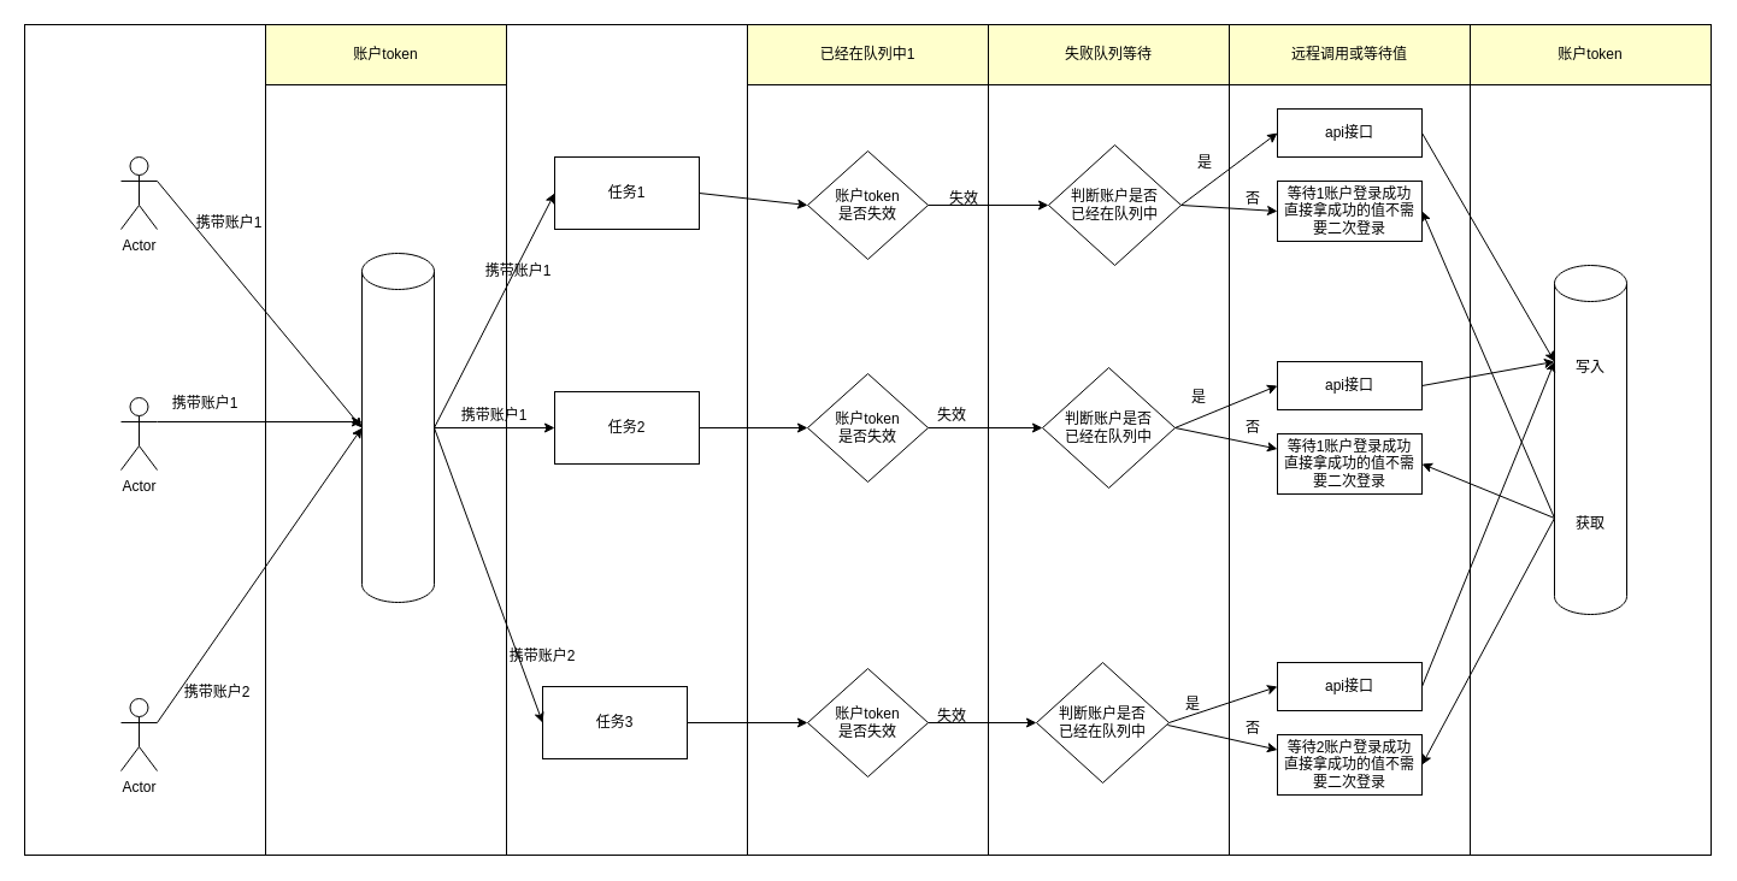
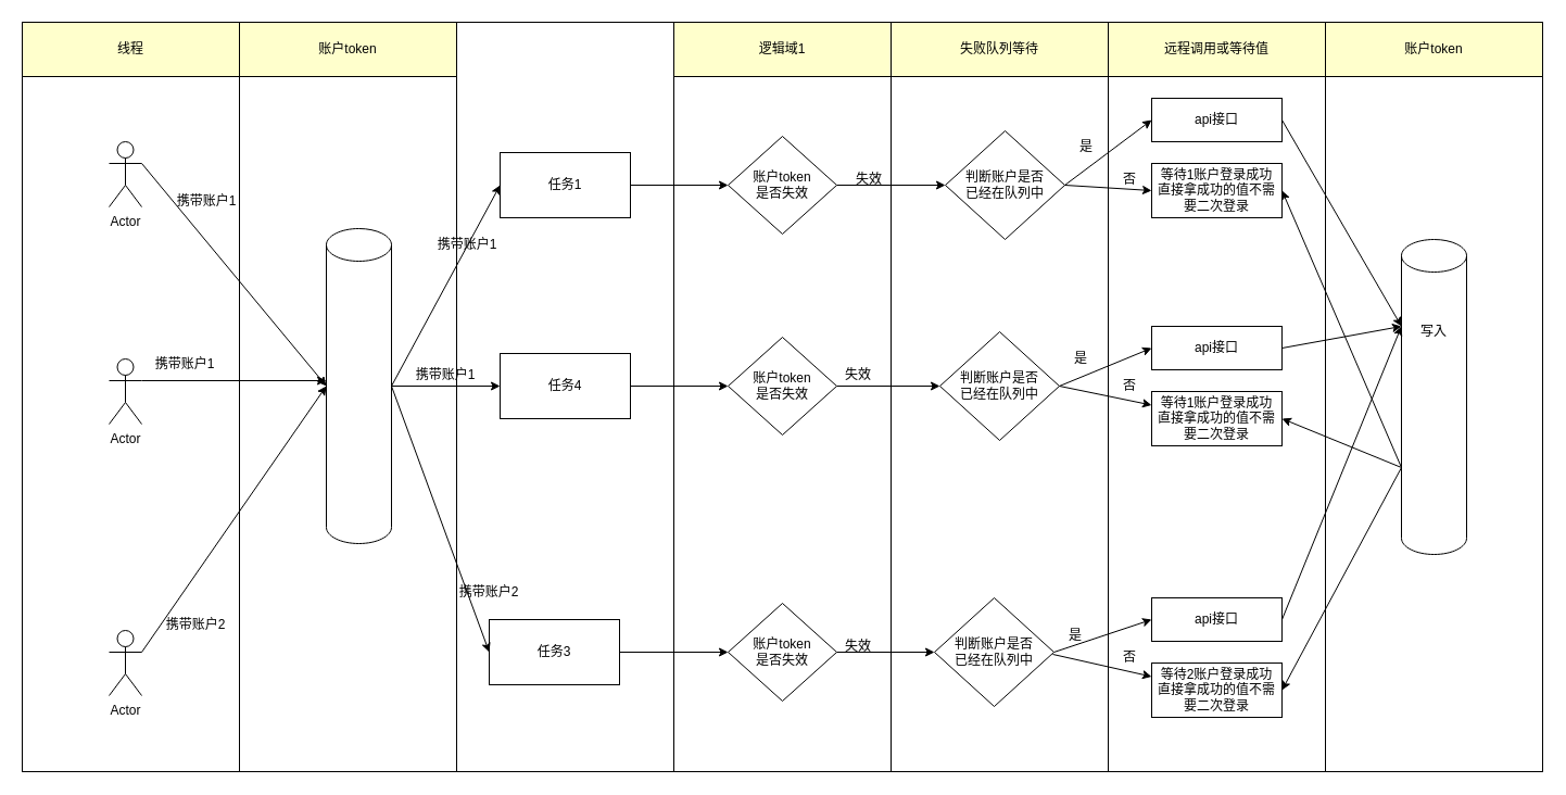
  <mxCell id="0" />
  <mxCell id="1" parent="0" />
  <mxCell id="2" value="" style="rounded=0;whiteSpace=wrap;html=1;" parent="1" vertex="1"><mxGeometry x="20" y="20" width="1190" height="690" as="geometry" /></mxCell>
  <mxCell id="3" value="" style="group" parent="1" vertex="1" connectable="0"><mxGeometry x="220" y="20" width="200" height="690" as="geometry" /></mxCell>
  <mxCell id="4" value="" style="rounded=0;whiteSpace=wrap;html=1;" parent="3" vertex="1"><mxGeometry width="200" height="690" as="geometry" /></mxCell>
  <mxCell id="5" value="" style="shape=cylinder3;whiteSpace=wrap;html=1;boundedLbl=1;backgroundOutline=1;size=15;fillColor=#FFFFFF;gradientColor=none;" parent="3" vertex="1"><mxGeometry x="80" y="190" width="60" height="290" as="geometry" /></mxCell>
  <mxCell id="6" value="账户token" style="rounded=0;whiteSpace=wrap;html=1;fillColor=#FFFFCC;" parent="3" vertex="1"><mxGeometry width="200" height="50" as="geometry" /></mxCell>
  <mxCell id="7" value="" style="group" parent="1" vertex="1" connectable="0"><mxGeometry x="620" y="20" width="200" height="690" as="geometry" /></mxCell>
  <mxCell id="8" value="" style="rounded=0;whiteSpace=wrap;html=1;" parent="7" vertex="1"><mxGeometry width="200" height="690" as="geometry" /></mxCell>
- <mxCell id="9" value="已经在队列中1" style="rounded=0;whiteSpace=wrap;html=1;fillColor=#FFFFCC;" parent="7" vertex="1"><mxGeometry width="200" height="50" as="geometry" /></mxCell>
+ <mxCell id="9" value="逻辑域1" style="rounded=0;whiteSpace=wrap;html=1;fillColor=#FFFFCC;" parent="7" vertex="1"><mxGeometry width="200" height="50" as="geometry" /></mxCell>
  <mxCell id="10" value="账户token&lt;br&gt;是否失效" style="rhombus;whiteSpace=wrap;html=1;fillColor=#FFFFFF;gradientColor=none;" parent="7" vertex="1"><mxGeometry x="50" y="105" width="100" height="90" as="geometry" /></mxCell>
  <mxCell id="11" value="账户token&lt;br&gt;是否失效" style="rhombus;whiteSpace=wrap;html=1;fillColor=#FFFFFF;gradientColor=none;" parent="7" vertex="1"><mxGeometry x="50" y="290" width="100" height="90" as="geometry" /></mxCell>
  <mxCell id="12" value="账户token&lt;br&gt;是否失效" style="rhombus;whiteSpace=wrap;html=1;fillColor=#FFFFFF;gradientColor=none;" parent="7" vertex="1"><mxGeometry x="50" y="535" width="100" height="90" as="geometry" /></mxCell>
  <mxCell id="13" value="失效" style="text;html=1;strokeColor=none;fillColor=none;align=center;verticalAlign=middle;whiteSpace=wrap;rounded=0;" parent="7" vertex="1"><mxGeometry x="140" y="310" width="60" height="30" as="geometry" /></mxCell>
  <mxCell id="14" value="失效" style="text;html=1;strokeColor=none;fillColor=none;align=center;verticalAlign=middle;whiteSpace=wrap;rounded=0;" parent="7" vertex="1"><mxGeometry x="140" y="560" width="60" height="30" as="geometry" /></mxCell>
  <mxCell id="15" value="" style="group" parent="1" vertex="1" connectable="0"><mxGeometry x="820" y="20" width="200" height="690" as="geometry" /></mxCell>
  <mxCell id="16" value="" style="rounded=0;whiteSpace=wrap;html=1;" parent="15" vertex="1"><mxGeometry width="200" height="690" as="geometry" /></mxCell>
  <mxCell id="17" value="失败队列等待" style="rounded=0;whiteSpace=wrap;html=1;fillColor=#FFFFCC;" parent="15" vertex="1"><mxGeometry width="200" height="50" as="geometry" /></mxCell>
  <mxCell id="18" value="判断账户是否&lt;br&gt;已经在队列中" style="rhombus;whiteSpace=wrap;html=1;fillColor=#FFFFFF;gradientColor=none;" parent="15" vertex="1"><mxGeometry x="50" y="100" width="110" height="100" as="geometry" /></mxCell>
  <mxCell id="19" value="判断账户是否&lt;br&gt;已经在队列中" style="rhombus;whiteSpace=wrap;html=1;fillColor=#FFFFFF;gradientColor=none;" parent="15" vertex="1"><mxGeometry x="45" y="285" width="110" height="100" as="geometry" /></mxCell>
  <mxCell id="20" value="判断账户是否&lt;br&gt;已经在队列中" style="rhombus;whiteSpace=wrap;html=1;fillColor=#FFFFFF;gradientColor=none;" parent="15" vertex="1"><mxGeometry x="40" y="530" width="110" height="100" as="geometry" /></mxCell>
  <mxCell id="21" value="失效" style="text;html=1;strokeColor=none;fillColor=none;align=center;verticalAlign=middle;whiteSpace=wrap;rounded=0;" parent="15" vertex="1"><mxGeometry x="-50" y="130" width="60" height="30" as="geometry" /></mxCell>
  <mxCell id="22" value="是" style="text;html=1;strokeColor=none;fillColor=none;align=center;verticalAlign=middle;whiteSpace=wrap;rounded=0;" parent="15" vertex="1"><mxGeometry x="150" y="300" width="50" height="20" as="geometry" /></mxCell>
  <mxCell id="23" value="是" style="text;html=1;strokeColor=none;fillColor=none;align=center;verticalAlign=middle;whiteSpace=wrap;rounded=0;" parent="15" vertex="1"><mxGeometry x="140" y="550" width="60" height="30" as="geometry" /></mxCell>
  <mxCell id="24" value="" style="group" parent="1" vertex="1" connectable="0"><mxGeometry x="1020" y="20" width="200" height="690" as="geometry" /></mxCell>
  <mxCell id="25" value="" style="rounded=0;whiteSpace=wrap;html=1;" parent="24" vertex="1"><mxGeometry width="200" height="690" as="geometry" /></mxCell>
  <mxCell id="26" value="远程调用或等待值" style="rounded=0;whiteSpace=wrap;html=1;fillColor=#FFFFCC;" parent="24" vertex="1"><mxGeometry width="200" height="50" as="geometry" /></mxCell>
  <mxCell id="27" value="api接口" style="rounded=0;whiteSpace=wrap;html=1;fillColor=#FFFFFF;gradientColor=none;" parent="24" vertex="1"><mxGeometry x="40" y="70" width="120" height="40" as="geometry" /></mxCell>
  <mxCell id="28" value="等待1账户登录成功&lt;br&gt;直接拿成功的值不需要二次登录" style="rounded=0;whiteSpace=wrap;html=1;fillColor=#FFFFFF;gradientColor=none;" parent="24" vertex="1"><mxGeometry x="40" y="130" width="120" height="50" as="geometry" /></mxCell>
  <mxCell id="29" value="是" style="text;html=1;strokeColor=none;fillColor=none;align=center;verticalAlign=middle;whiteSpace=wrap;rounded=0;" parent="24" vertex="1"><mxGeometry x="-50" y="100" width="60" height="30" as="geometry" /></mxCell>
  <mxCell id="30" value="api接口" style="rounded=0;whiteSpace=wrap;html=1;fillColor=#FFFFFF;gradientColor=none;" parent="24" vertex="1"><mxGeometry x="40" y="280" width="120" height="40" as="geometry" /></mxCell>
  <mxCell id="31" value="api接口" style="rounded=0;whiteSpace=wrap;html=1;fillColor=#FFFFFF;gradientColor=none;" parent="24" vertex="1"><mxGeometry x="40" y="530" width="120" height="40" as="geometry" /></mxCell>
  <mxCell id="32" value="否" style="text;html=1;strokeColor=none;fillColor=none;align=center;verticalAlign=middle;whiteSpace=wrap;rounded=0;" parent="24" vertex="1"><mxGeometry x="-10" y="130" width="60" height="30" as="geometry" /></mxCell>
  <mxCell id="33" value="等待1账户登录成功&lt;br&gt;直接拿成功的值不需要二次登录" style="rounded=0;whiteSpace=wrap;html=1;fillColor=#FFFFFF;gradientColor=none;" parent="24" vertex="1"><mxGeometry x="40" y="340" width="120" height="50" as="geometry" /></mxCell>
  <mxCell id="34" value="等待2账户登录成功&lt;br&gt;直接拿成功的值不需要二次登录" style="rounded=0;whiteSpace=wrap;html=1;fillColor=#FFFFFF;gradientColor=none;" parent="24" vertex="1"><mxGeometry x="40" y="590" width="120" height="50" as="geometry" /></mxCell>
  <mxCell id="35" value="否" style="text;html=1;strokeColor=none;fillColor=none;align=center;verticalAlign=middle;whiteSpace=wrap;rounded=0;" parent="24" vertex="1"><mxGeometry x="-10" y="320" width="60" height="30" as="geometry" /></mxCell>
  <mxCell id="36" value="否" style="text;html=1;strokeColor=none;fillColor=none;align=center;verticalAlign=middle;whiteSpace=wrap;rounded=0;" parent="24" vertex="1"><mxGeometry x="-10" y="570" width="60" height="30" as="geometry" /></mxCell>
  <mxCell id="37" value="" style="group;fillColor=#E84A1A;strokeColor=#82b366;" parent="1" vertex="1" connectable="0"><mxGeometry x="20" y="20" width="200" height="690" as="geometry" /></mxCell>
  <mxCell id="38" value="" style="rounded=0;whiteSpace=wrap;html=1;" parent="37" vertex="1"><mxGeometry width="200" height="690" as="geometry" /></mxCell>
+ <mxCell id="39" value="线程" style="rounded=0;whiteSpace=wrap;html=1;fillColor=#FFFFCC;" parent="37" vertex="1"><mxGeometry width="200" height="50" as="geometry" /></mxCell>
  <mxCell id="40" value="Actor" style="shape=umlActor;verticalLabelPosition=bottom;verticalAlign=top;html=1;outlineConnect=0;fillColor=#FFFFFF;gradientColor=none;" parent="37" vertex="1"><mxGeometry x="80" y="110" width="30" height="60" as="geometry" /></mxCell>
  <mxCell id="41" value="Actor" style="shape=umlActor;verticalLabelPosition=bottom;verticalAlign=top;html=1;outlineConnect=0;fillColor=#FFFFFF;gradientColor=none;" parent="37" vertex="1"><mxGeometry x="80" y="310" width="30" height="60" as="geometry" /></mxCell>
  <mxCell id="42" value="Actor" style="shape=umlActor;verticalLabelPosition=bottom;verticalAlign=top;html=1;outlineConnect=0;fillColor=#FFFFFF;gradientColor=none;" parent="37" vertex="1"><mxGeometry x="80" y="560" width="30" height="60" as="geometry" /></mxCell>
  <mxCell id="43" value="" style="endArrow=classic;html=1;rounded=0;" parent="37" edge="1"><mxGeometry width="50" height="50" relative="1" as="geometry"><mxPoint x="110" y="330" as="sourcePoint" /><mxPoint x="280" y="330" as="targetPoint" /></mxGeometry></mxCell>
  <mxCell id="44" value="" style="endArrow=classic;html=1;rounded=0;" parent="37" edge="1"><mxGeometry width="50" height="50" relative="1" as="geometry"><mxPoint x="110" y="580" as="sourcePoint" /><mxPoint x="280" y="335" as="targetPoint" /></mxGeometry></mxCell>
  <mxCell id="45" value="携带账户1" style="text;html=1;strokeColor=none;fillColor=none;align=center;verticalAlign=middle;whiteSpace=wrap;rounded=0;" parent="37" vertex="1"><mxGeometry x="140" y="150" width="60" height="30" as="geometry" /></mxCell>
  <mxCell id="46" value="携带账户1" style="text;html=1;strokeColor=none;fillColor=none;align=center;verticalAlign=middle;whiteSpace=wrap;rounded=0;" parent="37" vertex="1"><mxGeometry x="120" y="300" width="60" height="30" as="geometry" /></mxCell>
  <mxCell id="47" value="携带账户2" style="text;html=1;strokeColor=none;fillColor=none;align=center;verticalAlign=middle;whiteSpace=wrap;rounded=0;" parent="37" vertex="1"><mxGeometry x="130" y="540" width="60" height="30" as="geometry" /></mxCell>
  <mxCell id="48" value="" style="endArrow=classic;html=1;rounded=0;entryX=0;entryY=0.5;entryDx=0;entryDy=0;entryPerimeter=0;exitX=1;exitY=0.333;exitDx=0;exitDy=0;exitPerimeter=0;" parent="1" source="40" target="5" edge="1"><mxGeometry width="50" height="50" relative="1" as="geometry"><mxPoint x="130" y="160" as="sourcePoint" /><mxPoint x="180" y="110" as="targetPoint" /></mxGeometry></mxCell>
  <mxCell id="49" value="" style="rounded=0;whiteSpace=wrap;html=1;" parent="1" vertex="1"><mxGeometry x="420" y="20" width="200" height="690" as="geometry" /></mxCell>
- <mxCell id="50" value="任务1" style="rounded=0;whiteSpace=wrap;html=1;fillColor=#FFFFFF;gradientColor=none;" parent="1" vertex="1"><mxGeometry x="460" y="130" width="120" height="60" as="geometry" /></mxCell>
- <mxCell id="51" value="任务2" style="rounded=0;whiteSpace=wrap;html=1;fillColor=#FFFFFF;gradientColor=none;" parent="1" vertex="1"><mxGeometry x="460" y="325" width="120" height="60" as="geometry" /></mxCell>
+ <mxCell id="50" value="任务1" style="rounded=0;whiteSpace=wrap;html=1;fillColor=#FFFFFF;gradientColor=none;" parent="1" vertex="1"><mxGeometry x="460" y="140" width="120" height="60" as="geometry" /></mxCell>
+ <mxCell id="51" value="任务4" style="rounded=0;whiteSpace=wrap;html=1;fillColor=#FFFFFF;gradientColor=none;" parent="1" vertex="1"><mxGeometry x="460" y="325" width="120" height="60" as="geometry" /></mxCell>
  <mxCell id="52" value="任务3" style="rounded=0;whiteSpace=wrap;html=1;fillColor=#FFFFFF;gradientColor=none;" parent="1" vertex="1"><mxGeometry x="450" y="570" width="120" height="60" as="geometry" /></mxCell>
  <mxCell id="53" value="" style="endArrow=classic;html=1;rounded=0;entryX=0;entryY=0.5;entryDx=0;entryDy=0;exitX=1;exitY=0.5;exitDx=0;exitDy=0;exitPerimeter=0;" parent="1" source="5" target="50" edge="1"><mxGeometry width="50" height="50" relative="1" as="geometry"><mxPoint x="390" y="270" as="sourcePoint" /><mxPoint x="440" y="220" as="targetPoint" /></mxGeometry></mxCell>
  <mxCell id="54" value="" style="endArrow=classic;html=1;rounded=0;entryX=0;entryY=0.5;entryDx=0;entryDy=0;exitX=1;exitY=0.5;exitDx=0;exitDy=0;exitPerimeter=0;" parent="1" source="5" target="51" edge="1"><mxGeometry width="50" height="50" relative="1" as="geometry"><mxPoint x="390" y="390" as="sourcePoint" /><mxPoint x="440" y="340" as="targetPoint" /></mxGeometry></mxCell>
  <mxCell id="55" value="" style="endArrow=classic;html=1;rounded=0;exitX=1;exitY=0.5;exitDx=0;exitDy=0;exitPerimeter=0;entryX=0;entryY=0.5;entryDx=0;entryDy=0;" parent="1" source="5" target="52" edge="1"><mxGeometry width="50" height="50" relative="1" as="geometry"><mxPoint x="410" y="445" as="sourcePoint" /><mxPoint x="460" y="395" as="targetPoint" /></mxGeometry></mxCell>
  <mxCell id="56" value="携带账户1" style="text;html=1;strokeColor=none;fillColor=none;align=center;verticalAlign=middle;whiteSpace=wrap;rounded=0;" parent="1" vertex="1"><mxGeometry x="400" y="210" width="60" height="30" as="geometry" /></mxCell>
  <mxCell id="57" value="携带账户1" style="text;html=1;strokeColor=none;fillColor=none;align=center;verticalAlign=middle;whiteSpace=wrap;rounded=0;" parent="1" vertex="1"><mxGeometry x="380" y="330" width="60" height="30" as="geometry" /></mxCell>
  <mxCell id="58" value="携带账户2" style="text;html=1;strokeColor=none;fillColor=none;align=center;verticalAlign=middle;whiteSpace=wrap;rounded=0;" parent="1" vertex="1"><mxGeometry x="420" y="530" width="60" height="30" as="geometry" /></mxCell>
  <mxCell id="59" value="" style="endArrow=classic;html=1;rounded=0;entryX=0;entryY=0.5;entryDx=0;entryDy=0;exitX=1;exitY=0.5;exitDx=0;exitDy=0;" parent="1" source="50" target="10" edge="1"><mxGeometry width="50" height="50" relative="1" as="geometry"><mxPoint x="560" y="180" as="sourcePoint" /><mxPoint x="610" y="130" as="targetPoint" /></mxGeometry></mxCell>
  <mxCell id="60" value="" style="endArrow=classic;html=1;rounded=0;entryX=0;entryY=0.5;entryDx=0;entryDy=0;exitX=1;exitY=0.5;exitDx=0;exitDy=0;" parent="1" source="51" target="11" edge="1"><mxGeometry width="50" height="50" relative="1" as="geometry"><mxPoint x="540" y="364.5" as="sourcePoint" /><mxPoint x="630" y="364.5" as="targetPoint" /></mxGeometry></mxCell>
  <mxCell id="61" value="" style="endArrow=classic;html=1;rounded=0;entryX=0;entryY=0.5;entryDx=0;entryDy=0;exitX=1;exitY=0.5;exitDx=0;exitDy=0;" parent="1" source="52" target="12" edge="1"><mxGeometry width="50" height="50" relative="1" as="geometry"><mxPoint x="560" y="600" as="sourcePoint" /><mxPoint x="650" y="600" as="targetPoint" /></mxGeometry></mxCell>
  <mxCell id="62" value="" style="endArrow=classic;html=1;rounded=0;exitX=1;exitY=0.5;exitDx=0;exitDy=0;entryX=0;entryY=0.5;entryDx=0;entryDy=0;" parent="1" source="10" target="18" edge="1"><mxGeometry width="50" height="50" relative="1" as="geometry"><mxPoint x="800" y="210" as="sourcePoint" /><mxPoint x="850" y="160" as="targetPoint" /></mxGeometry></mxCell>
  <mxCell id="63" value="" style="endArrow=classic;html=1;rounded=0;exitX=1;exitY=0.5;exitDx=0;exitDy=0;entryX=0;entryY=0.5;entryDx=0;entryDy=0;" parent="1" source="11" target="19" edge="1"><mxGeometry width="50" height="50" relative="1" as="geometry"><mxPoint x="790" y="380" as="sourcePoint" /><mxPoint x="840" y="330" as="targetPoint" /></mxGeometry></mxCell>
  <mxCell id="64" value="" style="endArrow=classic;html=1;rounded=0;exitX=1;exitY=0.5;exitDx=0;exitDy=0;entryX=0;entryY=0.5;entryDx=0;entryDy=0;" parent="1" source="12" target="20" edge="1"><mxGeometry width="50" height="50" relative="1" as="geometry"><mxPoint x="800" y="600" as="sourcePoint" /><mxPoint x="850" y="550" as="targetPoint" /></mxGeometry></mxCell>
  <mxCell id="65" value="" style="endArrow=classic;html=1;rounded=0;exitX=1;exitY=0.5;exitDx=0;exitDy=0;entryX=0;entryY=0.5;entryDx=0;entryDy=0;" parent="1" source="18" target="27" edge="1"><mxGeometry width="50" height="50" relative="1" as="geometry"><mxPoint x="990" y="160" as="sourcePoint" /><mxPoint x="1040" y="110" as="targetPoint" /></mxGeometry></mxCell>
  <mxCell id="66" value="" style="rounded=0;whiteSpace=wrap;html=1;" parent="1" vertex="1"><mxGeometry x="1220" y="20" width="200" height="690" as="geometry" /></mxCell>
  <mxCell id="67" value="账户token" style="rounded=0;whiteSpace=wrap;html=1;fillColor=#FFFFCC;" parent="1" vertex="1"><mxGeometry x="1220" y="20" width="200" height="50" as="geometry" /></mxCell>
  <mxCell id="68" value="" style="shape=cylinder3;whiteSpace=wrap;html=1;boundedLbl=1;backgroundOutline=1;size=15;fillColor=#FFFFFF;gradientColor=none;" parent="1" vertex="1"><mxGeometry x="1290" y="220" width="60" height="290" as="geometry" /></mxCell>
  <mxCell id="69" value="" style="endArrow=classic;html=1;rounded=0;entryX=0;entryY=0;entryDx=0;entryDy=80;entryPerimeter=0;exitX=1;exitY=0.5;exitDx=0;exitDy=0;" parent="1" source="27" target="68" edge="1"><mxGeometry width="50" height="50" relative="1" as="geometry"><mxPoint x="1190" y="130" as="sourcePoint" /><mxPoint x="1240" y="80" as="targetPoint" /></mxGeometry></mxCell>
  <mxCell id="70" value="" style="endArrow=classic;html=1;rounded=0;exitX=1;exitY=0.5;exitDx=0;exitDy=0;entryX=0;entryY=0.5;entryDx=0;entryDy=0;" parent="1" source="19" target="30" edge="1"><mxGeometry width="50" height="50" relative="1" as="geometry"><mxPoint x="990" y="350" as="sourcePoint" /><mxPoint x="1040" y="300" as="targetPoint" /></mxGeometry></mxCell>
  <mxCell id="71" value="" style="endArrow=classic;html=1;rounded=0;exitX=1;exitY=0.5;exitDx=0;exitDy=0;entryX=0;entryY=0.5;entryDx=0;entryDy=0;" parent="1" source="20" target="31" edge="1"><mxGeometry width="50" height="50" relative="1" as="geometry"><mxPoint x="970" y="605" as="sourcePoint" /><mxPoint x="1055" y="570" as="targetPoint" /></mxGeometry></mxCell>
  <mxCell id="72" value="" style="endArrow=classic;html=1;rounded=0;exitX=1;exitY=0.5;exitDx=0;exitDy=0;" parent="1" source="30" edge="1"><mxGeometry width="50" height="50" relative="1" as="geometry"><mxPoint x="1190" y="380" as="sourcePoint" /><mxPoint x="1290" y="300" as="targetPoint" /></mxGeometry></mxCell>
  <mxCell id="73" value="" style="endArrow=classic;html=1;rounded=0;exitX=1;exitY=0.5;exitDx=0;exitDy=0;entryX=0;entryY=0;entryDx=0;entryDy=80;entryPerimeter=0;" parent="1" source="31" target="68" edge="1"><mxGeometry width="50" height="50" relative="1" as="geometry"><mxPoint x="1200" y="520" as="sourcePoint" /><mxPoint x="1250" y="470" as="targetPoint" /></mxGeometry></mxCell>
  <mxCell id="74" value="" style="endArrow=classic;html=1;rounded=0;exitX=1;exitY=0.5;exitDx=0;exitDy=0;entryX=0;entryY=0.5;entryDx=0;entryDy=0;" parent="1" source="18" target="28" edge="1"><mxGeometry width="50" height="50" relative="1" as="geometry"><mxPoint x="1000" y="220" as="sourcePoint" /><mxPoint x="1050" y="170" as="targetPoint" /></mxGeometry></mxCell>
  <mxCell id="75" value="" style="endArrow=classic;html=1;rounded=0;exitX=1;exitY=0.5;exitDx=0;exitDy=0;entryX=0;entryY=0.25;entryDx=0;entryDy=0;" parent="1" source="19" target="33" edge="1"><mxGeometry width="50" height="50" relative="1" as="geometry"><mxPoint x="1000" y="410" as="sourcePoint" /><mxPoint x="1050" y="360" as="targetPoint" /></mxGeometry></mxCell>
  <mxCell id="76" value="" style="endArrow=classic;html=1;rounded=0;exitX=0.15;exitY=1.067;exitDx=0;exitDy=0;exitPerimeter=0;entryX=0;entryY=0.25;entryDx=0;entryDy=0;" parent="1" source="23" target="34" edge="1"><mxGeometry width="50" height="50" relative="1" as="geometry"><mxPoint x="990" y="660" as="sourcePoint" /><mxPoint x="1040" y="610" as="targetPoint" /></mxGeometry></mxCell>
  <mxCell id="77" value="" style="endArrow=classic;html=1;rounded=0;exitX=0;exitY=0;exitDx=0;exitDy=210;exitPerimeter=0;entryX=1;entryY=0.5;entryDx=0;entryDy=0;" parent="1" source="68" target="28" edge="1"><mxGeometry width="50" height="50" relative="1" as="geometry"><mxPoint x="1200" y="240" as="sourcePoint" /><mxPoint x="1250" y="190" as="targetPoint" /></mxGeometry></mxCell>
  <mxCell id="78" value="写入" style="text;html=1;strokeColor=none;fillColor=none;align=center;verticalAlign=middle;whiteSpace=wrap;rounded=0;" parent="1" vertex="1"><mxGeometry x="1290" y="290" width="60" height="30" as="geometry" /></mxCell>
  <mxCell id="79" value="" style="endArrow=classic;html=1;rounded=0;exitX=0;exitY=0;exitDx=0;exitDy=210;exitPerimeter=0;entryX=1;entryY=0.5;entryDx=0;entryDy=0;" parent="1" source="68" target="33" edge="1"><mxGeometry width="50" height="50" relative="1" as="geometry"><mxPoint x="1200" y="490" as="sourcePoint" /><mxPoint x="1250" y="440" as="targetPoint" /></mxGeometry></mxCell>
  <mxCell id="80" value="" style="endArrow=classic;html=1;rounded=0;exitX=0;exitY=0;exitDx=0;exitDy=210;exitPerimeter=0;entryX=1;entryY=0.5;entryDx=0;entryDy=0;" parent="1" source="68" target="34" edge="1"><mxGeometry width="50" height="50" relative="1" as="geometry"><mxPoint x="1200" y="600" as="sourcePoint" /><mxPoint x="1250" y="550" as="targetPoint" /></mxGeometry></mxCell>
- <mxCell id="81" value="获取" style="text;html=1;strokeColor=none;fillColor=none;align=center;verticalAlign=middle;whiteSpace=wrap;rounded=0;" parent="1" vertex="1"><mxGeometry x="1290" y="420" width="60" height="30" as="geometry" /></mxCell>
